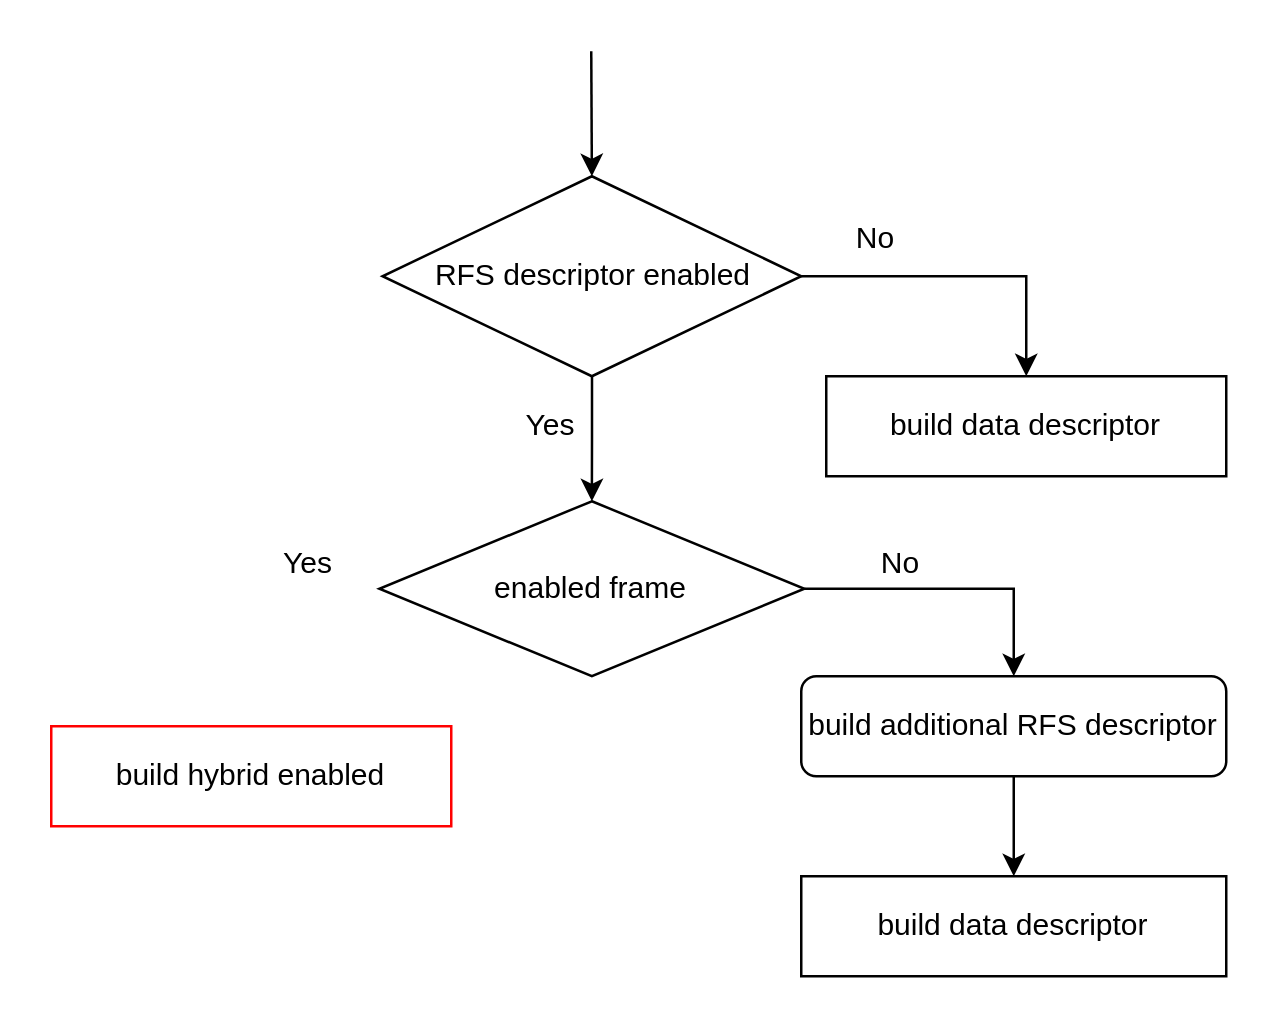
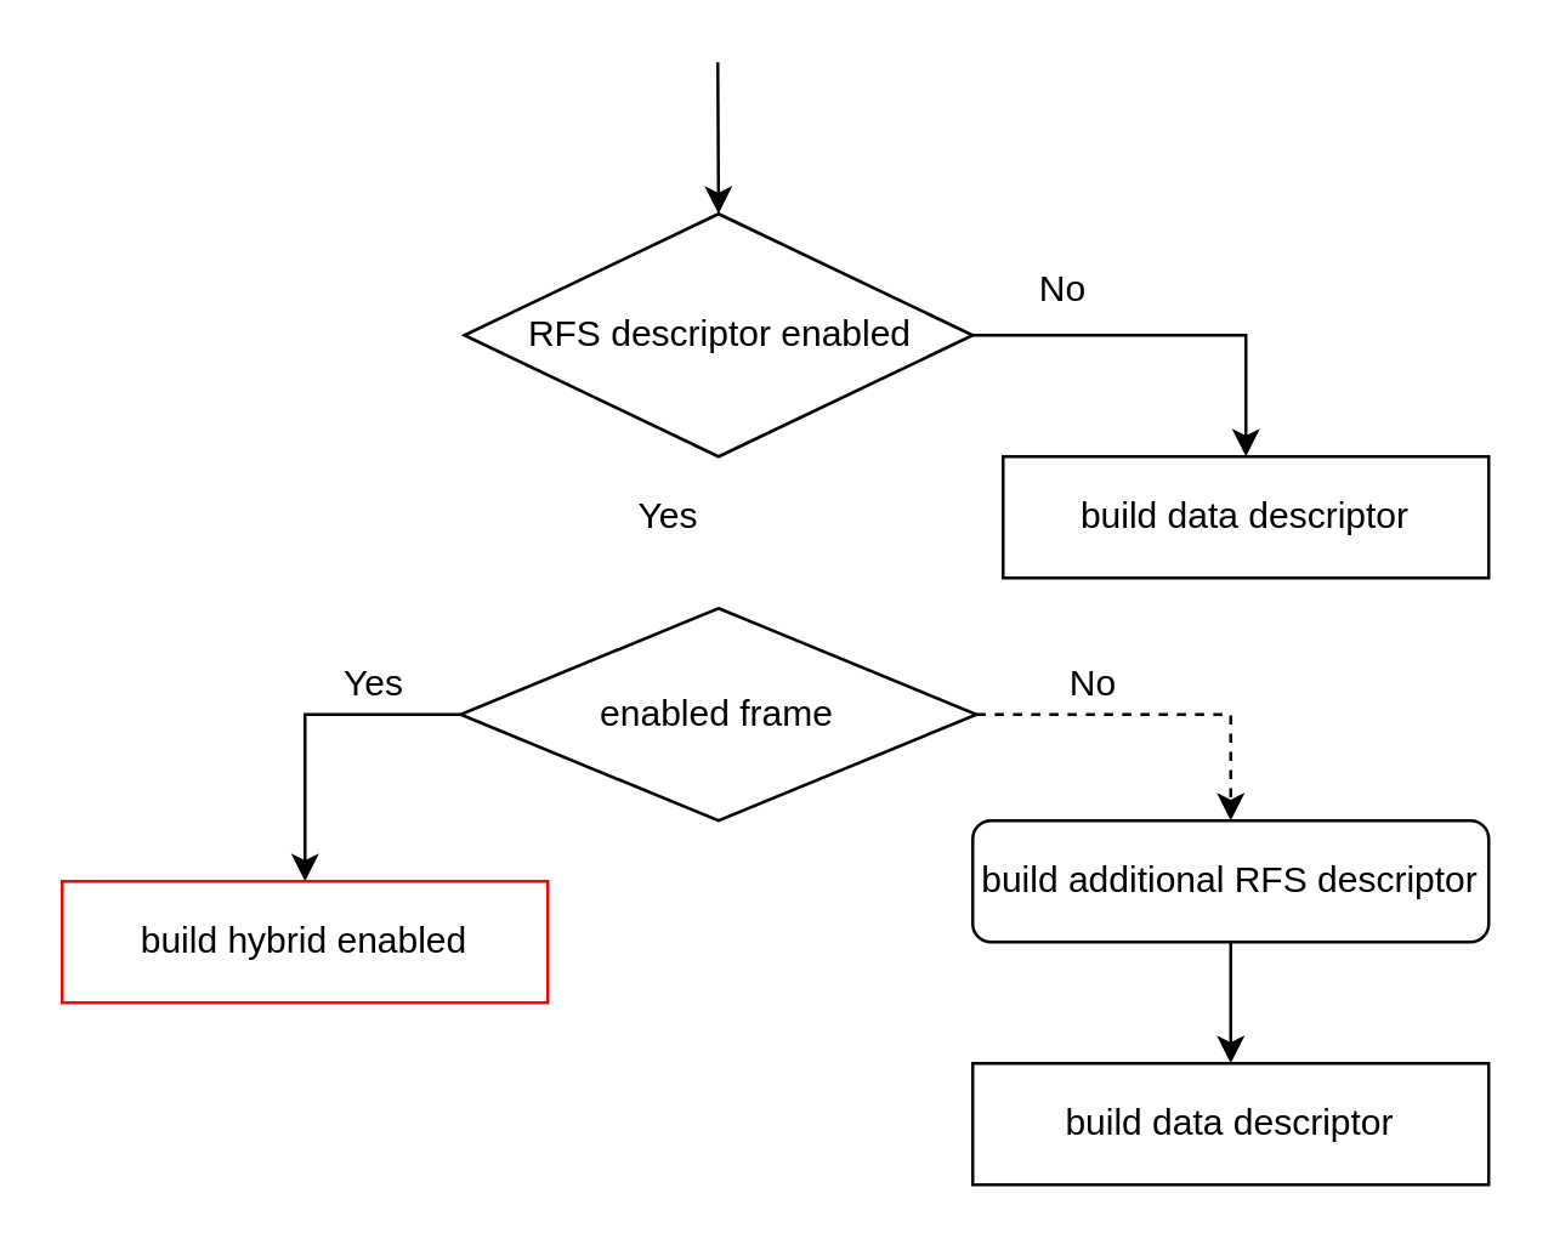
  <mxCell id="0" />
  <mxCell id="1" parent="0" />
- <mxCell id="2" style="edgeStyle=orthogonalEdgeStyle;rounded=0;orthogonalLoop=1;jettySize=auto;html=1;entryX=0.5;entryY=0;entryDx=0;entryDy=0;" edge="1" parent="1" source="4" target="7"><mxGeometry relative="1" as="geometry" /></mxCell>
  <mxCell id="3" style="edgeStyle=orthogonalEdgeStyle;rounded=0;orthogonalLoop=1;jettySize=auto;html=1;exitX=1;exitY=0.5;exitDx=0;exitDy=0;entryX=0.5;entryY=0;entryDx=0;entryDy=0;fontSize=11;" edge="1" parent="1" source="4" target="16"><mxGeometry relative="1" as="geometry" /></mxCell>
  <mxCell id="4" value="RFS descriptor enabled" style="rhombus;whiteSpace=wrap;html=1;fontSize=12;" vertex="1" parent="1"><mxGeometry x="152.5" y="70" width="167.5" height="80" as="geometry" /></mxCell>
- <mxCell id="6" style="edgeStyle=orthogonalEdgeStyle;rounded=0;orthogonalLoop=1;jettySize=auto;html=1;exitX=1;exitY=0.5;exitDx=0;exitDy=0;entryX=0.5;entryY=0;entryDx=0;entryDy=0;" edge="1" parent="1" source="7" target="10"><mxGeometry relative="1" as="geometry" /></mxCell>
+ <mxCell id="5" style="edgeStyle=orthogonalEdgeStyle;rounded=0;orthogonalLoop=1;jettySize=auto;html=1;exitX=0;exitY=0.5;exitDx=0;exitDy=0;entryX=0.5;entryY=0;entryDx=0;entryDy=0;" edge="1" parent="1" source="7" target="8"><mxGeometry relative="1" as="geometry"><mxPoint x="75" y="360" as="targetPoint" /></mxGeometry></mxCell>
+ <mxCell id="6" style="edgeStyle=orthogonalEdgeStyle;rounded=0;orthogonalLoop=1;jettySize=auto;html=1;exitX=1;exitY=0.5;exitDx=0;exitDy=0;entryX=0.5;entryY=0;entryDx=0;entryDy=0;dashed=1;" edge="1" parent="1" source="7" target="10"><mxGeometry relative="1" as="geometry" /></mxCell>
  <mxCell id="7" value="enabled frame" style="rhombus;whiteSpace=wrap;html=1;fontSize=12;" vertex="1" parent="1"><mxGeometry x="151.25" y="200" width="170" height="70" as="geometry" /></mxCell>
  <mxCell id="8" value="build hybrid enabled" style="rounded=0;whiteSpace=wrap;html=1;strokeColor=#FF0000;fontSize=12;" vertex="1" parent="1"><mxGeometry x="20" y="290" width="160" height="40" as="geometry" /></mxCell>
  <mxCell id="9" style="edgeStyle=orthogonalEdgeStyle;rounded=0;orthogonalLoop=1;jettySize=auto;html=1;entryX=0.5;entryY=0;entryDx=0;entryDy=0;" edge="1" parent="1" source="10" target="11"><mxGeometry relative="1" as="geometry"><mxPoint x="410" y="370" as="targetPoint" /></mxGeometry></mxCell>
  <mxCell id="10" value="&lt;font style=&quot;font-size: 12px&quot;&gt;build additional RFS descriptor&lt;/font&gt;" style="whiteSpace=wrap;html=1;fontSize=12;rounded=1;" vertex="1" parent="1"><mxGeometry x="320" y="270" width="170" height="40" as="geometry" /></mxCell>
  <mxCell id="11" value="build data descriptor" style="rounded=0;whiteSpace=wrap;html=1;fontSize=12;" vertex="1" parent="1"><mxGeometry x="320" y="350" width="170" height="40" as="geometry" /></mxCell>
  <mxCell id="12" value="No" style="text;html=1;strokeColor=none;fillColor=none;align=center;verticalAlign=middle;whiteSpace=wrap;rounded=0;" vertex="1" parent="1"><mxGeometry x="320" y="80" width="60" height="30" as="geometry" /></mxCell>
  <mxCell id="13" value="Yes" style="text;html=1;strokeColor=none;fillColor=none;align=center;verticalAlign=middle;whiteSpace=wrap;rounded=0;" vertex="1" parent="1"><mxGeometry x="190" y="155" width="60" height="30" as="geometry" /></mxCell>
  <mxCell id="14" value="Yes" style="text;html=1;strokeColor=none;fillColor=none;align=center;verticalAlign=middle;whiteSpace=wrap;rounded=0;" vertex="1" parent="1"><mxGeometry x="92.5" y="210" width="60" height="30" as="geometry" /></mxCell>
  <mxCell id="15" value="No" style="text;html=1;strokeColor=none;fillColor=none;align=center;verticalAlign=middle;whiteSpace=wrap;rounded=0;" vertex="1" parent="1"><mxGeometry x="330" y="210" width="60" height="30" as="geometry" /></mxCell>
  <mxCell id="16" value="build data descriptor" style="rounded=0;whiteSpace=wrap;html=1;fontSize=12;" vertex="1" parent="1"><mxGeometry x="330" y="150" width="160" height="40" as="geometry" /></mxCell>
  <mxCell id="17" value="" style="endArrow=classic;html=1;rounded=0;fontSize=12;entryX=0.5;entryY=0;entryDx=0;entryDy=0;" edge="1" parent="1" target="4"><mxGeometry width="50" height="50" relative="1" as="geometry"><mxPoint x="236" y="20" as="sourcePoint" /><mxPoint x="260" y="130" as="targetPoint" /></mxGeometry></mxCell>
